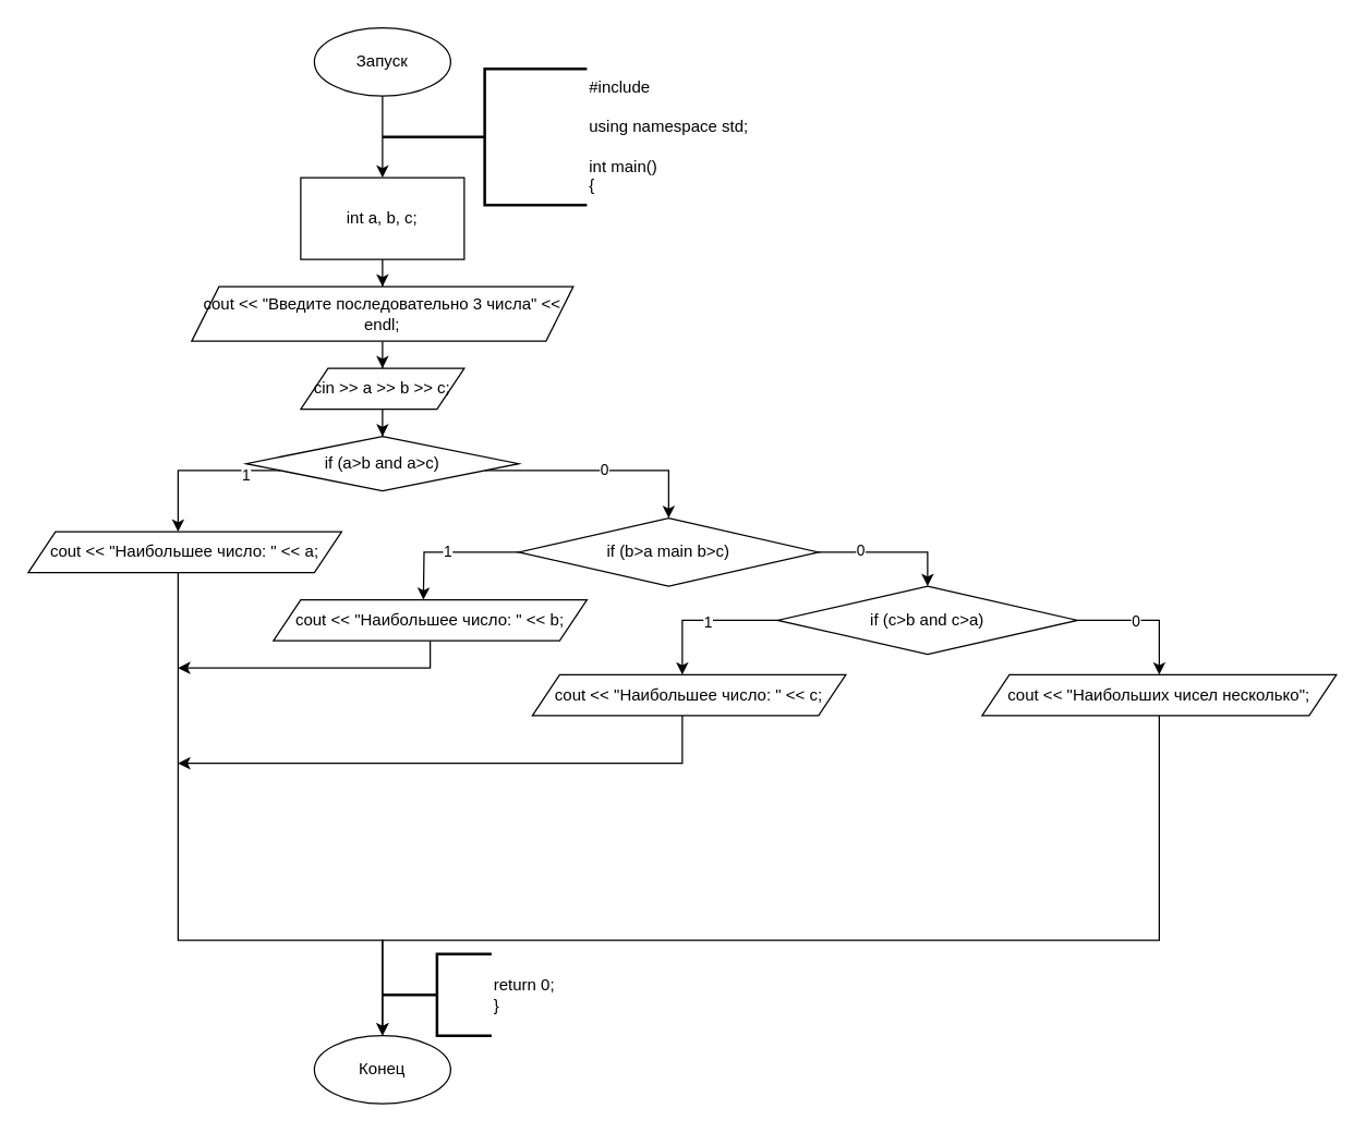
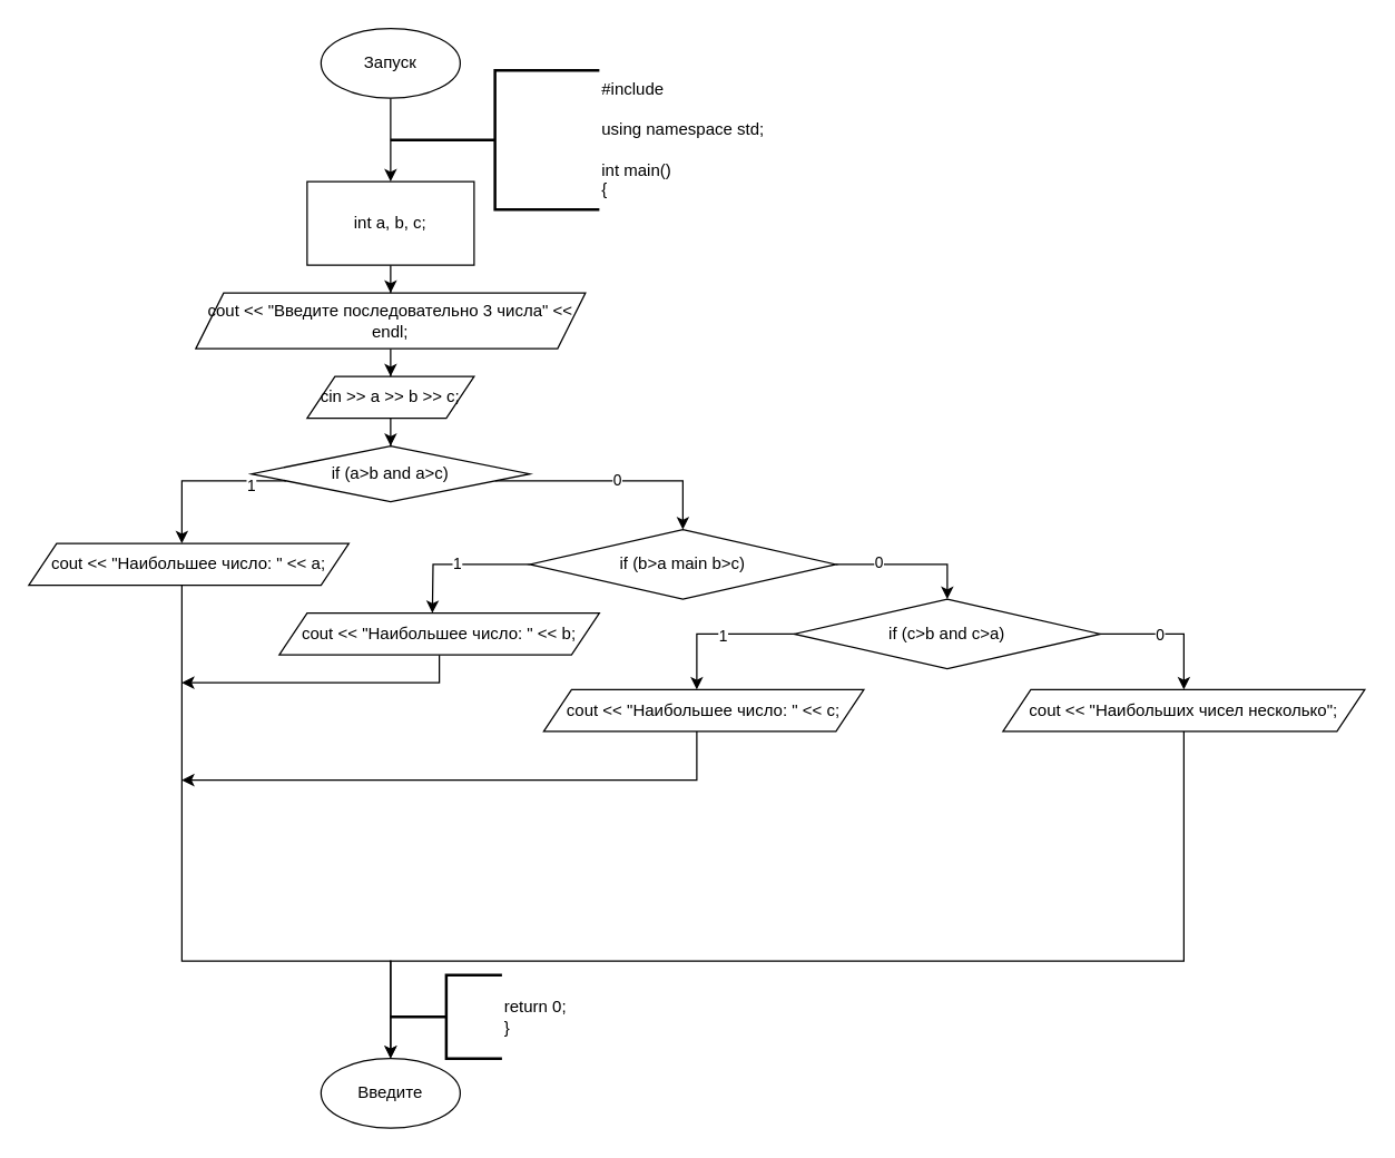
  <mxCell id="0" />
  <mxCell id="1" parent="0" />
  <mxCell id="2" value="" style="edgeStyle=orthogonalEdgeStyle;rounded=0;orthogonalLoop=1;jettySize=auto;html=1;" edge="1" parent="1" source="3" target="6"><mxGeometry relative="1" as="geometry" /></mxCell>
  <mxCell id="3" value="Запуск" style="ellipse;whiteSpace=wrap;html=1;" vertex="1" parent="1"><mxGeometry x="230" y="20" width="100" height="50" as="geometry" /></mxCell>
- <mxCell id="4" value="Конец" style="ellipse;whiteSpace=wrap;html=1;" vertex="1" parent="1"><mxGeometry x="230" y="760" width="100" height="50" as="geometry" /></mxCell>
+ <mxCell id="4" value="Введите" style="ellipse;whiteSpace=wrap;html=1;" vertex="1" parent="1"><mxGeometry x="230" y="760" width="100" height="50" as="geometry" /></mxCell>
  <mxCell id="5" value="" style="edgeStyle=orthogonalEdgeStyle;rounded=0;orthogonalLoop=1;jettySize=auto;html=1;" edge="1" parent="1" source="6" target="9"><mxGeometry relative="1" as="geometry" /></mxCell>
  <mxCell id="6" value="int a, b, c;" style="whiteSpace=wrap;html=1;" vertex="1" parent="1"><mxGeometry x="220" y="130" width="120" height="60" as="geometry" /></mxCell>
  <mxCell id="7" value="#include &lt;br&gt;&lt;br&gt;using namespace std;&lt;br&gt;&lt;br&gt;int main()&lt;br&gt;{" style="strokeWidth=2;html=1;shape=mxgraph.flowchart.annotation_2;align=left;labelPosition=right;pointerEvents=1;" vertex="1" parent="1"><mxGeometry x="280" y="50" width="150" height="100" as="geometry" /></mxCell>
  <mxCell id="8" value="" style="edgeStyle=orthogonalEdgeStyle;rounded=0;orthogonalLoop=1;jettySize=auto;html=1;" edge="1" parent="1" source="9" target="11"><mxGeometry relative="1" as="geometry" /></mxCell>
  <mxCell id="9" value="cout &lt;&lt; &quot;Введите последовательно 3 числа&quot; &lt;&lt; endl;" style="shape=parallelogram;perimeter=parallelogramPerimeter;whiteSpace=wrap;html=1;fixedSize=1;" vertex="1" parent="1"><mxGeometry x="140" y="210" width="280" height="40" as="geometry" /></mxCell>
  <mxCell id="10" value="" style="edgeStyle=orthogonalEdgeStyle;rounded=0;orthogonalLoop=1;jettySize=auto;html=1;" edge="1" parent="1" source="11" target="16"><mxGeometry relative="1" as="geometry" /></mxCell>
  <mxCell id="11" value="cin &amp;gt;&amp;gt; a &amp;gt;&amp;gt; b &amp;gt;&amp;gt; c;" style="shape=parallelogram;perimeter=parallelogramPerimeter;whiteSpace=wrap;html=1;fixedSize=1;" vertex="1" parent="1"><mxGeometry x="220" y="270" width="120" height="30" as="geometry" /></mxCell>
  <mxCell id="12" value="" style="edgeStyle=orthogonalEdgeStyle;rounded=0;orthogonalLoop=1;jettySize=auto;html=1;" edge="1" parent="1" source="16" target="18"><mxGeometry relative="1" as="geometry"><Array as="points"><mxPoint x="130" y="345" /></Array></mxGeometry></mxCell>
  <mxCell id="13" value="1" style="edgeLabel;html=1;align=center;verticalAlign=middle;resizable=0;points=[];" vertex="1" connectable="0" parent="12"><mxGeometry x="-0.574" y="3" relative="1" as="geometry"><mxPoint as="offset" /></mxGeometry></mxCell>
  <mxCell id="14" value="" style="edgeStyle=orthogonalEdgeStyle;rounded=0;orthogonalLoop=1;jettySize=auto;html=1;" edge="1" parent="1" source="16" target="22"><mxGeometry relative="1" as="geometry"><Array as="points"><mxPoint x="490" y="345" /></Array></mxGeometry></mxCell>
  <mxCell id="15" value="0" style="edgeLabel;html=1;align=center;verticalAlign=middle;resizable=0;points=[];" vertex="1" connectable="0" parent="14"><mxGeometry x="0.022" y="1" relative="1" as="geometry"><mxPoint as="offset" /></mxGeometry></mxCell>
  <mxCell id="16" value="if (a&gt;b and a&gt;c)" style="rhombus;whiteSpace=wrap;html=1;" vertex="1" parent="1"><mxGeometry x="180" y="320" width="200" height="40" as="geometry" /></mxCell>
  <mxCell id="17" style="edgeStyle=orthogonalEdgeStyle;rounded=0;orthogonalLoop=1;jettySize=auto;html=1;" edge="1" parent="1" source="18" target="4"><mxGeometry relative="1" as="geometry"><Array as="points"><mxPoint x="130" y="690" /><mxPoint x="280" y="690" /></Array></mxGeometry></mxCell>
  <mxCell id="18" value="cout &lt;&lt; &quot;Наибольшее число: &quot; &lt;&lt; a;" style="shape=parallelogram;perimeter=parallelogramPerimeter;whiteSpace=wrap;html=1;fixedSize=1;" vertex="1" parent="1"><mxGeometry x="20" y="390" width="230" height="30" as="geometry" /></mxCell>
  <mxCell id="19" value="1" style="edgeStyle=orthogonalEdgeStyle;rounded=0;orthogonalLoop=1;jettySize=auto;html=1;exitX=0;exitY=0.5;exitDx=0;exitDy=0;" edge="1" parent="1" source="22"><mxGeometry relative="1" as="geometry"><mxPoint x="310" y="440" as="targetPoint" /></mxGeometry></mxCell>
  <mxCell id="20" value="" style="edgeStyle=orthogonalEdgeStyle;rounded=0;orthogonalLoop=1;jettySize=auto;html=1;entryX=0.5;entryY=0;entryDx=0;entryDy=0;" edge="1" parent="1" source="22" target="27"><mxGeometry relative="1" as="geometry"><mxPoint x="700" y="405" as="targetPoint" /><Array as="points"><mxPoint x="680" y="405" /></Array></mxGeometry></mxCell>
  <mxCell id="21" value="0" style="edgeLabel;html=1;align=center;verticalAlign=middle;resizable=0;points=[];" vertex="1" connectable="0" parent="20"><mxGeometry x="-0.429" y="2" relative="1" as="geometry"><mxPoint as="offset" /></mxGeometry></mxCell>
  <mxCell id="22" value="if (b&amp;gt;a main b&amp;gt;c)" style="rhombus;whiteSpace=wrap;html=1;" vertex="1" parent="1"><mxGeometry x="380" y="380" width="220" height="50" as="geometry" /></mxCell>
  <mxCell id="23" style="edgeStyle=orthogonalEdgeStyle;rounded=0;orthogonalLoop=1;jettySize=auto;html=1;" edge="1" parent="1" source="24"><mxGeometry relative="1" as="geometry"><mxPoint x="130" y="490" as="targetPoint" /><Array as="points"><mxPoint x="315" y="490" /><mxPoint x="130" y="490" /></Array></mxGeometry></mxCell>
  <mxCell id="24" value="cout &amp;lt;&amp;lt; &quot;Наибольшее число: &quot; &amp;lt;&amp;lt; b;" style="shape=parallelogram;perimeter=parallelogramPerimeter;whiteSpace=wrap;html=1;fixedSize=1;" vertex="1" parent="1"><mxGeometry x="200" y="440" width="230" height="30" as="geometry" /></mxCell>
  <mxCell id="25" value="" style="edgeStyle=orthogonalEdgeStyle;rounded=0;orthogonalLoop=1;jettySize=auto;html=1;" edge="1" parent="1" source="27" target="33"><mxGeometry relative="1" as="geometry"><Array as="points"><mxPoint x="850" y="455" /></Array></mxGeometry></mxCell>
  <mxCell id="26" value="0" style="edgeLabel;html=1;align=center;verticalAlign=middle;resizable=0;points=[];" vertex="1" connectable="0" parent="25"><mxGeometry x="-0.16" relative="1" as="geometry"><mxPoint as="offset" /></mxGeometry></mxCell>
  <mxCell id="27" value="if (c&amp;gt;b and c&amp;gt;a)" style="rhombus;whiteSpace=wrap;html=1;" vertex="1" parent="1"><mxGeometry x="570" y="430" width="220" height="50" as="geometry" /></mxCell>
  <mxCell id="28" style="edgeStyle=orthogonalEdgeStyle;rounded=0;orthogonalLoop=1;jettySize=auto;html=1;exitX=0;exitY=0.5;exitDx=0;exitDy=0;" edge="1" parent="1" source="27"><mxGeometry relative="1" as="geometry"><mxPoint x="500" y="495" as="targetPoint" /><mxPoint x="570" y="460" as="sourcePoint" /><Array as="points"><mxPoint x="500" y="455" /></Array></mxGeometry></mxCell>
  <mxCell id="29" value="1" style="edgeLabel;html=1;align=center;verticalAlign=middle;resizable=0;points=[];" vertex="1" connectable="0" parent="28"><mxGeometry x="-0.054" y="1" relative="1" as="geometry"><mxPoint as="offset" /></mxGeometry></mxCell>
  <mxCell id="30" style="edgeStyle=orthogonalEdgeStyle;rounded=0;orthogonalLoop=1;jettySize=auto;html=1;" edge="1" parent="1" source="31"><mxGeometry relative="1" as="geometry"><mxPoint x="130" y="560" as="targetPoint" /><Array as="points"><mxPoint x="500" y="560" /></Array></mxGeometry></mxCell>
  <mxCell id="31" value="cout &amp;lt;&amp;lt; &quot;Наибольшее число: &quot; &amp;lt;&amp;lt; c;" style="shape=parallelogram;perimeter=parallelogramPerimeter;whiteSpace=wrap;html=1;fixedSize=1;" vertex="1" parent="1"><mxGeometry x="390" y="495" width="230" height="30" as="geometry" /></mxCell>
  <mxCell id="32" style="edgeStyle=orthogonalEdgeStyle;rounded=0;orthogonalLoop=1;jettySize=auto;html=1;" edge="1" parent="1" source="33"><mxGeometry relative="1" as="geometry"><mxPoint x="280" y="760" as="targetPoint" /><Array as="points"><mxPoint x="850" y="690" /><mxPoint x="280" y="690" /></Array></mxGeometry></mxCell>
  <mxCell id="33" value="cout &lt;&lt; &quot;Наибольших чисел несколько&quot;;" style="shape=parallelogram;perimeter=parallelogramPerimeter;whiteSpace=wrap;html=1;fixedSize=1;" vertex="1" parent="1"><mxGeometry x="720" y="495" width="260" height="30" as="geometry" /></mxCell>
  <mxCell id="34" value="return 0;&#10;}" style="strokeWidth=2;html=1;shape=mxgraph.flowchart.annotation_2;align=left;labelPosition=right;pointerEvents=1;" vertex="1" parent="1"><mxGeometry x="280" y="700" width="80" height="60" as="geometry" /></mxCell>
